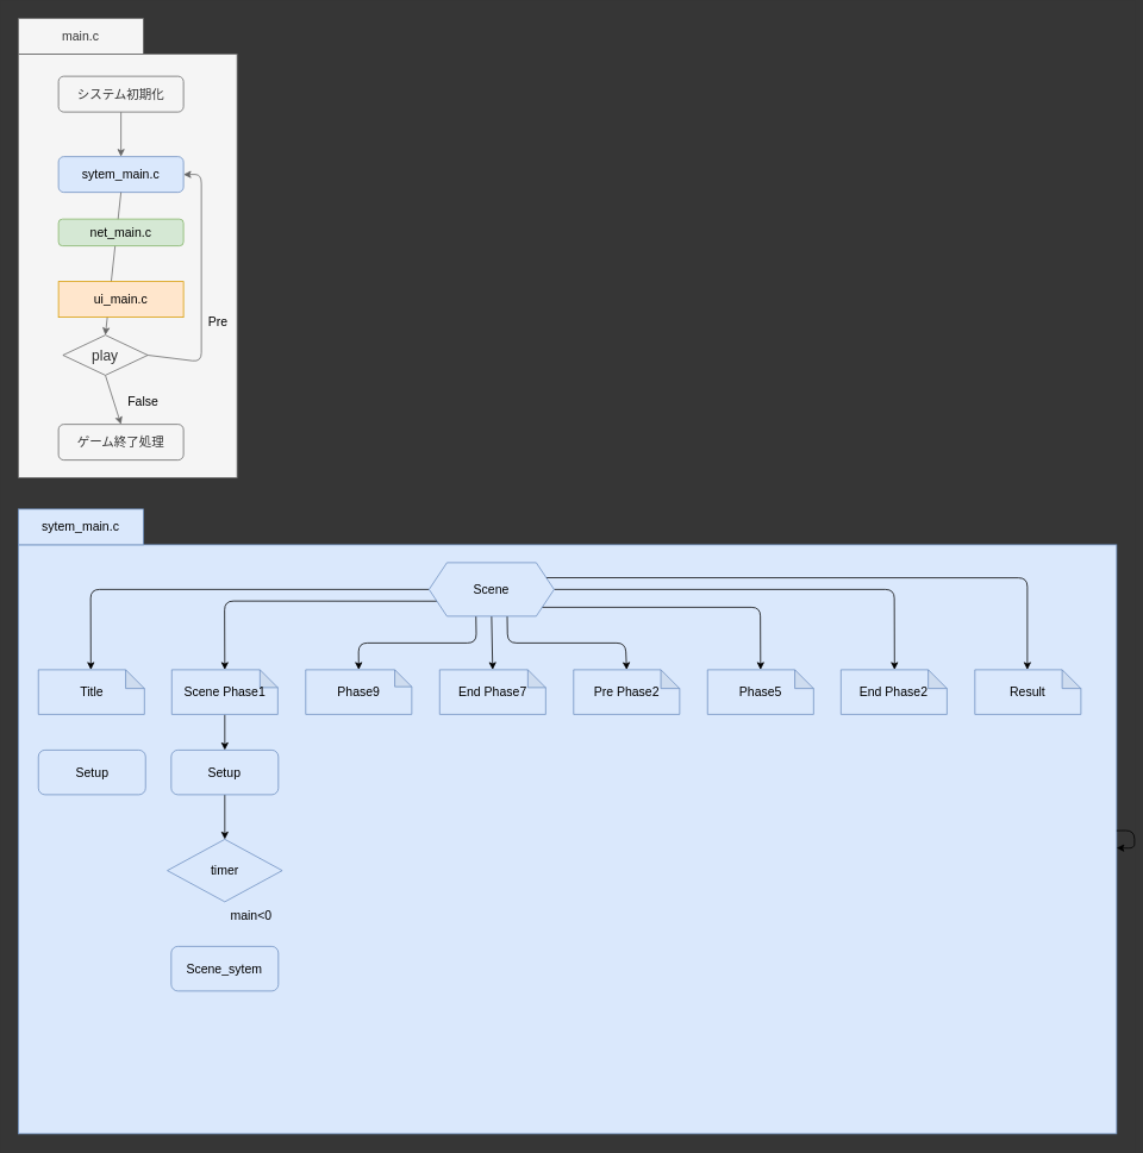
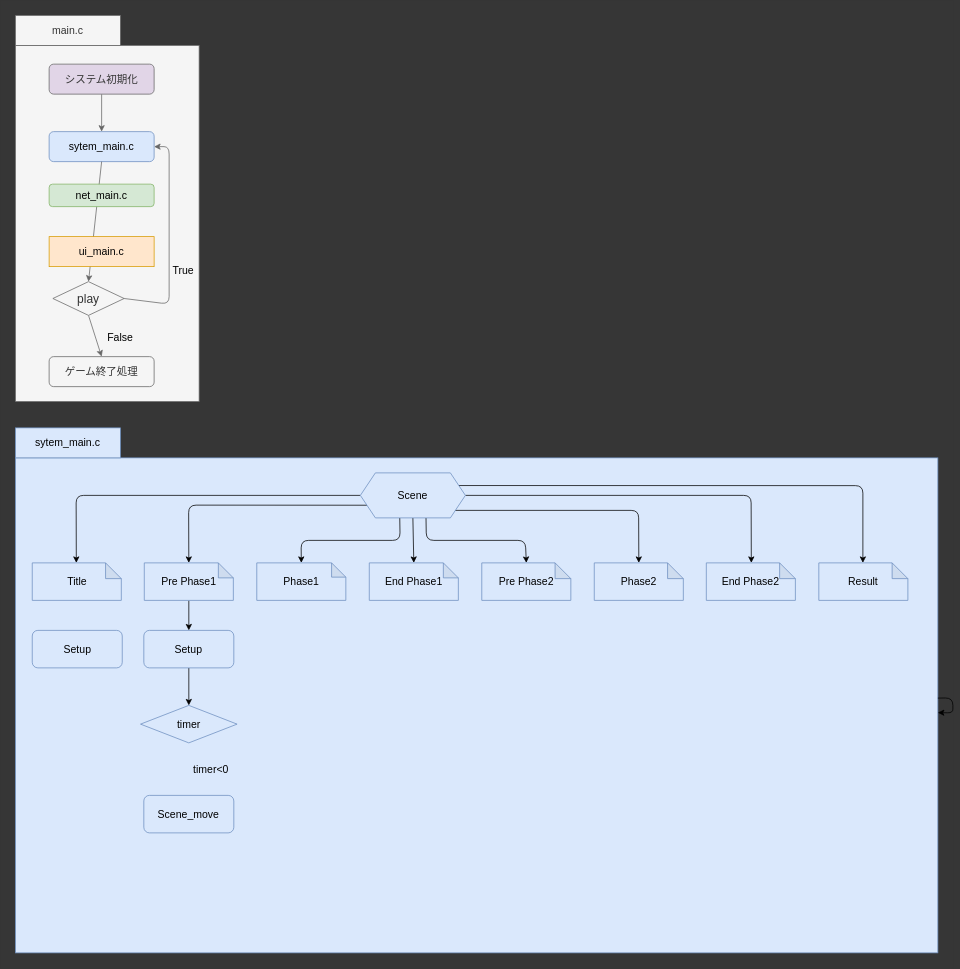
  <mxCell id="0" />
  <mxCell id="1" parent="0" />
  <mxCell id="2" value="" style="rounded=0;whiteSpace=wrap;html=1;fontSize=14;align=left;fillColor=#dae8fc;strokeColor=#6c8ebf;" parent="1" vertex="1"><mxGeometry x="20" y="610" width="1230" height="660" as="geometry" /></mxCell>
  <mxCell id="3" value="Title" style="shape=note;whiteSpace=wrap;html=1;backgroundOutline=1;darkOpacity=0.05;fontSize=14;fillColor=#dae8fc;strokeColor=#6c8ebf;fontColor=#000000;size=21;" parent="1" vertex="1"><mxGeometry x="42.5" y="750" width="118.75" height="50" as="geometry" /></mxCell>
  <mxCell id="4" value="" style="rounded=0;whiteSpace=wrap;html=1;fontSize=14;align=left;fillColor=#f5f5f5;fontColor=#333333;strokeColor=#666666;" parent="1" vertex="1"><mxGeometry x="20" y="60" width="245" height="475" as="geometry" /></mxCell>
  <mxCell id="5" style="html=1;exitX=0.5;exitY=1;exitDx=0;exitDy=0;entryX=0.5;entryY=0;entryDx=0;entryDy=0;fontSize=14;fontColor=#FFFFFF;elbow=vertical;rounded=1;fillColor=#f5f5f5;strokeColor=#666666;" parent="1" source="6" target="7" edge="1"><mxGeometry relative="1" as="geometry" /></mxCell>
- <mxCell id="6" value="&lt;font style=&quot;font-size: 14px;&quot;&gt;システム初期化&lt;/font&gt;" style="rounded=1;whiteSpace=wrap;html=1;fillColor=#f5f5f5;fontColor=#333333;strokeColor=#666666;" parent="1" vertex="1"><mxGeometry x="65" y="85" width="140" height="40" as="geometry" /></mxCell>
+ <mxCell id="6" value="&lt;font style=&quot;font-size: 14px;&quot;&gt;システム初期化&lt;/font&gt;" style="rounded=1;whiteSpace=wrap;html=1;fillColor=#e1d5e7;fontColor=#333333;strokeColor=#666666;" parent="1" vertex="1"><mxGeometry x="65" y="85" width="140" height="40" as="geometry" /></mxCell>
  <mxCell id="7" value="&lt;font style=&quot;font-size: 14px;&quot;&gt;sytem_main.c&lt;/font&gt;" style="rounded=1;whiteSpace=wrap;html=1;fillColor=#dae8fc;strokeColor=#6c8ebf;fontColor=#000000;" parent="1" vertex="1"><mxGeometry x="65" y="175" width="140" height="40" as="geometry" /></mxCell>
  <mxCell id="8" style="edgeStyle=none;html=1;exitX=0.5;exitY=1;exitDx=0;exitDy=0;entryX=0.5;entryY=1;entryDx=0;entryDy=0;fillColor=#f5f5f5;strokeColor=#666666;" parent="1" source="17" target="17" edge="1"><mxGeometry relative="1" as="geometry"><Array as="points"><mxPoint x="135" y="355" /></Array></mxGeometry></mxCell>
  <mxCell id="9" style="edgeStyle=none;html=1;exitX=0.5;exitY=1;exitDx=0;exitDy=0;fontSize=16;fillColor=#f5f5f5;strokeColor=#666666;" parent="1" source="11" edge="1"><mxGeometry relative="1" as="geometry"><mxPoint x="135" y="475" as="targetPoint" /></mxGeometry></mxCell>
  <mxCell id="10" style="edgeStyle=none;html=1;exitX=1;exitY=0.5;exitDx=0;exitDy=0;fontSize=16;entryX=1;entryY=0.5;entryDx=0;entryDy=0;fillColor=#f5f5f5;strokeColor=#666666;" parent="1" source="11" target="7" edge="1"><mxGeometry relative="1" as="geometry"><mxPoint x="225" y="165" as="targetPoint" /><Array as="points"><mxPoint x="225" y="405" /><mxPoint x="225" y="195" /></Array></mxGeometry></mxCell>
  <mxCell id="11" value="play" style="rhombus;whiteSpace=wrap;html=1;fontSize=16;fillColor=#f5f5f5;fontColor=#333333;strokeColor=#666666;" parent="1" vertex="1"><mxGeometry x="70" y="375" width="95" height="45" as="geometry" /></mxCell>
  <mxCell id="12" value="&lt;span style=&quot;font-size: 14px;&quot;&gt;ゲーム終了処理&lt;/span&gt;" style="rounded=1;whiteSpace=wrap;html=1;fillColor=#f5f5f5;fontColor=#333333;strokeColor=#666666;" parent="1" vertex="1"><mxGeometry x="65" y="475" width="140" height="40" as="geometry" /></mxCell>
  <mxCell id="13" value="" style="endArrow=classic;html=1;fontSize=14;fontColor=#FFFFFF;elbow=vertical;exitX=0.5;exitY=1;exitDx=0;exitDy=0;entryX=0.5;entryY=0;entryDx=0;entryDy=0;fillColor=#f5f5f5;strokeColor=#666666;" parent="1" source="7" target="11" edge="1"><mxGeometry width="50" height="50" relative="1" as="geometry"><mxPoint x="385" y="185" as="sourcePoint" /><mxPoint x="435" y="135" as="targetPoint" /></mxGeometry></mxCell>
  <mxCell id="14" value="&lt;font style=&quot;font-size: 14px;&quot;&gt;main.c&lt;/font&gt;" style="rounded=1;whiteSpace=wrap;html=1;arcSize=0;fillColor=#f5f5f5;fontColor=#333333;strokeColor=#666666;" parent="1" vertex="1"><mxGeometry x="20" y="20" width="140" height="40" as="geometry" /></mxCell>
  <mxCell id="15" value="&lt;font style=&quot;font-size: 14px;&quot;&gt;sytem_main.c&lt;/font&gt;" style="rounded=1;whiteSpace=wrap;html=1;arcSize=0;fillColor=#dae8fc;strokeColor=#6c8ebf;fontColor=#000000;" parent="1" vertex="1"><mxGeometry x="20" y="570" width="140" height="40" as="geometry" /></mxCell>
  <mxCell id="16" value="&lt;font style=&quot;font-size: 14px;&quot;&gt;net_main.c&lt;/font&gt;" style="rounded=1;whiteSpace=wrap;html=1;fillColor=#d5e8d4;strokeColor=#82b366;fontColor=#000000;" parent="1" vertex="1"><mxGeometry x="65" y="245" width="140" height="30" as="geometry" /></mxCell>
  <mxCell id="17" value="&lt;font style=&quot;font-size: 14px;&quot;&gt;ui_main.c&lt;/font&gt;" style="whiteSpace=wrap;html=1;fillColor=#ffe6cc;strokeColor=#d79b00;fontColor=#000000;rounded=0;" parent="1" vertex="1"><mxGeometry x="65" y="315" width="140" height="40" as="geometry" /></mxCell>
- <mxCell id="18" value="Pre" style="text;html=1;strokeColor=none;fillColor=none;align=center;verticalAlign=middle;whiteSpace=wrap;rounded=0;fontSize=14;fontColor=#000000;" parent="1" vertex="1"><mxGeometry x="213.75" y="345" width="60" height="30" as="geometry" /></mxCell>
+ <mxCell id="18" value="True" style="text;html=1;strokeColor=none;fillColor=none;align=center;verticalAlign=middle;whiteSpace=wrap;rounded=0;fontSize=14;fontColor=#000000;" parent="1" vertex="1"><mxGeometry x="213.75" y="345" width="60" height="30" as="geometry" /></mxCell>
  <mxCell id="19" value="False" style="text;html=1;strokeColor=none;fillColor=none;align=center;verticalAlign=middle;whiteSpace=wrap;rounded=0;fontSize=14;fontColor=#000000;" parent="1" vertex="1"><mxGeometry x="130" y="435" width="60" height="30" as="geometry" /></mxCell>
  <mxCell id="20" style="edgeStyle=none;rounded=1;html=1;exitX=0.5;exitY=1;exitDx=0;exitDy=0;entryX=0.5;entryY=0;entryDx=0;entryDy=0;strokeColor=#000000;fontSize=14;fontColor=#000000;elbow=vertical;" parent="1" source="28" edge="1"><mxGeometry relative="1" as="geometry"><mxPoint x="551.25" y="750" as="targetPoint" /></mxGeometry></mxCell>
  <mxCell id="21" style="edgeStyle=none;rounded=1;html=1;exitX=0.375;exitY=1;exitDx=0;exitDy=0;entryX=0.5;entryY=0;entryDx=0;entryDy=0;strokeColor=#000000;fontSize=14;fontColor=#000000;elbow=vertical;" parent="1" source="28" edge="1"><mxGeometry relative="1" as="geometry"><mxPoint x="401.25" y="750" as="targetPoint" /><Array as="points"><mxPoint x="533" y="720" /><mxPoint x="401" y="720" /></Array></mxGeometry></mxCell>
  <mxCell id="22" style="edgeStyle=none;rounded=1;html=1;exitX=0.625;exitY=1;exitDx=0;exitDy=0;entryX=0.5;entryY=0;entryDx=0;entryDy=0;strokeColor=#000000;fontSize=14;fontColor=#000000;elbow=vertical;" parent="1" source="28" edge="1"><mxGeometry relative="1" as="geometry"><mxPoint x="701.25" y="750" as="targetPoint" /><Array as="points"><mxPoint x="568" y="720" /><mxPoint x="700" y="720" /></Array></mxGeometry></mxCell>
  <mxCell id="23" style="edgeStyle=none;rounded=1;html=1;exitX=0;exitY=0.75;exitDx=0;exitDy=0;entryX=0.5;entryY=0;entryDx=0;entryDy=0;strokeColor=#000000;fontSize=14;fontColor=#000000;elbow=vertical;startArrow=none;" parent="1" source="28" edge="1"><mxGeometry relative="1" as="geometry"><mxPoint x="251.25" y="750" as="targetPoint" /><Array as="points"><mxPoint x="251" y="673" /></Array></mxGeometry></mxCell>
  <mxCell id="24" style="edgeStyle=none;rounded=1;html=1;exitX=0;exitY=0.5;exitDx=0;exitDy=0;entryX=0.5;entryY=0;entryDx=0;entryDy=0;strokeColor=#000000;fontSize=14;fontColor=#000000;elbow=vertical;" parent="1" source="28" edge="1"><mxGeometry relative="1" as="geometry"><mxPoint x="101.25" y="750" as="targetPoint" /><Array as="points"><mxPoint x="101" y="660" /></Array></mxGeometry></mxCell>
  <mxCell id="25" style="edgeStyle=none;rounded=1;html=1;entryX=0.5;entryY=0;entryDx=0;entryDy=0;strokeColor=#000000;fontSize=14;fontColor=#000000;elbow=vertical;" parent="1" edge="1"><mxGeometry relative="1" as="geometry"><mxPoint x="600" y="680" as="sourcePoint" /><mxPoint x="851.25" y="750" as="targetPoint" /><Array as="points"><mxPoint x="851" y="680" /></Array></mxGeometry></mxCell>
  <mxCell id="26" style="edgeStyle=none;rounded=1;html=1;exitX=1;exitY=0.5;exitDx=0;exitDy=0;entryX=0.5;entryY=0;entryDx=0;entryDy=0;strokeColor=#000000;fontSize=14;fontColor=#000000;elbow=vertical;" parent="1" source="28" edge="1"><mxGeometry relative="1" as="geometry"><mxPoint x="1001.25" y="750" as="targetPoint" /><Array as="points"><mxPoint x="1001" y="660" /></Array></mxGeometry></mxCell>
  <mxCell id="27" style="edgeStyle=none;rounded=1;html=1;exitX=1;exitY=0.25;exitDx=0;exitDy=0;entryX=0.5;entryY=0;entryDx=0;entryDy=0;strokeColor=#000000;fontSize=14;fontColor=#000000;elbow=vertical;" parent="1" source="28" edge="1"><mxGeometry relative="1" as="geometry"><mxPoint x="1150" y="750" as="targetPoint" /><Array as="points"><mxPoint x="1150" y="647" /></Array></mxGeometry></mxCell>
  <mxCell id="28" value="&lt;font color=&quot;#000000&quot;&gt;Scene&lt;/font&gt;" style="shape=hexagon;perimeter=hexagonPerimeter2;whiteSpace=wrap;html=1;fixedSize=1;fontSize=14;fillColor=#dae8fc;strokeColor=#6c8ebf;" parent="1" vertex="1"><mxGeometry x="480" y="630" width="140" height="60" as="geometry" /></mxCell>
  <mxCell id="29" value="" style="endArrow=classic;html=1;rounded=1;fontSize=14;fontColor=#000000;elbow=vertical;strokeColor=#000000;" parent="1" source="2" target="2" edge="1"><mxGeometry width="50" height="50" relative="1" as="geometry"><mxPoint x="510" y="990" as="sourcePoint" /><mxPoint x="560" y="940" as="targetPoint" /></mxGeometry></mxCell>
  <mxCell id="30" style="edgeStyle=none;rounded=1;html=1;exitX=0.5;exitY=1;exitDx=0;exitDy=0;entryX=0.5;entryY=0;entryDx=0;entryDy=0;strokeColor=#000000;fontSize=14;fontColor=#000000;elbow=vertical;" parent="1" target="33" edge="1"><mxGeometry relative="1" as="geometry"><mxPoint x="251.25" y="800" as="sourcePoint" /></mxGeometry></mxCell>
- <mxCell id="31" value="timer" style="rhombus;whiteSpace=wrap;html=1;fontSize=14;fillColor=#dae8fc;strokeColor=#6c8ebf;fontColor=#000000;" parent="1" vertex="1"><mxGeometry x="186.87" y="940" width="128.75" height="70" as="geometry" /></mxCell>
+ <mxCell id="31" value="timer" style="rhombus;whiteSpace=wrap;html=1;fontSize=14;fillColor=#dae8fc;strokeColor=#6c8ebf;fontColor=#000000;" parent="1" vertex="1"><mxGeometry x="186.87" y="940" width="128.75" height="50" as="geometry" /></mxCell>
  <mxCell id="32" style="edgeStyle=none;rounded=1;html=1;exitX=0.5;exitY=1;exitDx=0;exitDy=0;entryX=0.5;entryY=0;entryDx=0;entryDy=0;strokeColor=#000000;fontSize=14;fontColor=#000000;elbow=vertical;" parent="1" source="33" target="31" edge="1"><mxGeometry relative="1" as="geometry" /></mxCell>
  <mxCell id="33" value="Setup" style="rounded=1;whiteSpace=wrap;html=1;fontSize=14;fillColor=#dae8fc;strokeColor=#6c8ebf;fontColor=#000000;" parent="1" vertex="1"><mxGeometry x="191.25" y="840" width="120" height="50" as="geometry" /></mxCell>
- <mxCell id="34" value="Scene_sytem" style="rounded=1;whiteSpace=wrap;html=1;fontSize=14;fillColor=#dae8fc;strokeColor=#6c8ebf;fontColor=#000000;" parent="1" vertex="1"><mxGeometry x="191.25" y="1060" width="120" height="50" as="geometry" /></mxCell>
- <mxCell id="35" value="End Phase7" style="shape=note;whiteSpace=wrap;html=1;backgroundOutline=1;darkOpacity=0.05;fontSize=14;fillColor=#dae8fc;strokeColor=#6c8ebf;fontColor=#000000;size=20;" parent="1" vertex="1"><mxGeometry x="491.88" y="750" width="118.75" height="50" as="geometry" /></mxCell>
- <mxCell id="36" value="Phase9" style="shape=note;whiteSpace=wrap;html=1;backgroundOutline=1;darkOpacity=0.05;fontSize=14;fillColor=#dae8fc;strokeColor=#6c8ebf;fontColor=#000000;size=19;" parent="1" vertex="1"><mxGeometry x="341.87" y="750" width="118.75" height="50" as="geometry" /></mxCell>
+ <mxCell id="34" value="Scene_move" style="rounded=1;whiteSpace=wrap;html=1;fontSize=14;fillColor=#dae8fc;strokeColor=#6c8ebf;fontColor=#000000;" parent="1" vertex="1"><mxGeometry x="191.25" y="1060" width="120" height="50" as="geometry" /></mxCell>
+ <mxCell id="35" value="End Phase1" style="shape=note;whiteSpace=wrap;html=1;backgroundOutline=1;darkOpacity=0.05;fontSize=14;fillColor=#dae8fc;strokeColor=#6c8ebf;fontColor=#000000;size=20;" parent="1" vertex="1"><mxGeometry x="491.88" y="750" width="118.75" height="50" as="geometry" /></mxCell>
+ <mxCell id="36" value="Phase1" style="shape=note;whiteSpace=wrap;html=1;backgroundOutline=1;darkOpacity=0.05;fontSize=14;fillColor=#dae8fc;strokeColor=#6c8ebf;fontColor=#000000;size=19;" parent="1" vertex="1"><mxGeometry x="341.87" y="750" width="118.75" height="50" as="geometry" /></mxCell>
  <mxCell id="37" value="Pre Phase2" style="shape=note;whiteSpace=wrap;html=1;backgroundOutline=1;darkOpacity=0.05;fontSize=14;fillColor=#dae8fc;strokeColor=#6c8ebf;fontColor=#000000;size=21;" parent="1" vertex="1"><mxGeometry x="641.87" y="750" width="118.75" height="50" as="geometry" /></mxCell>
- <mxCell id="38" value="Phase5" style="shape=note;whiteSpace=wrap;html=1;backgroundOutline=1;darkOpacity=0.05;fontSize=14;fillColor=#dae8fc;strokeColor=#6c8ebf;fontColor=#000000;size=21;" parent="1" vertex="1"><mxGeometry x="791.87" y="750" width="118.75" height="50" as="geometry" /></mxCell>
+ <mxCell id="38" value="Phase2" style="shape=note;whiteSpace=wrap;html=1;backgroundOutline=1;darkOpacity=0.05;fontSize=14;fillColor=#dae8fc;strokeColor=#6c8ebf;fontColor=#000000;size=21;" parent="1" vertex="1"><mxGeometry x="791.87" y="750" width="118.75" height="50" as="geometry" /></mxCell>
  <mxCell id="39" value="End Phase2" style="shape=note;whiteSpace=wrap;html=1;backgroundOutline=1;darkOpacity=0.05;fontSize=14;fillColor=#dae8fc;strokeColor=#6c8ebf;fontColor=#000000;size=21;" parent="1" vertex="1"><mxGeometry x="941.25" y="750" width="118.75" height="50" as="geometry" /></mxCell>
  <mxCell id="40" value="Result" style="shape=note;whiteSpace=wrap;html=1;backgroundOutline=1;darkOpacity=0.05;fontSize=14;fillColor=#dae8fc;strokeColor=#6c8ebf;fontColor=#000000;size=21;" parent="1" vertex="1"><mxGeometry x="1091.25" y="750" width="118.75" height="50" as="geometry" /></mxCell>
- <mxCell id="41" value="Scene Phase1" style="shape=note;whiteSpace=wrap;html=1;backgroundOutline=1;darkOpacity=0.05;fontSize=14;fillColor=#dae8fc;strokeColor=#6c8ebf;fontColor=#000000;size=20;" parent="1" vertex="1"><mxGeometry x="191.88" y="750" width="118.75" height="50" as="geometry" /></mxCell>
- <mxCell id="42" value="main&amp;lt;0" style="text;html=1;strokeColor=none;fillColor=none;align=center;verticalAlign=middle;whiteSpace=wrap;rounded=0;fontSize=14;fontColor=#000000;" parent="1" vertex="1"><mxGeometry x="250.63" y="1010" width="60" height="30" as="geometry" /></mxCell>
+ <mxCell id="41" value="Pre Phase1" style="shape=note;whiteSpace=wrap;html=1;backgroundOutline=1;darkOpacity=0.05;fontSize=14;fillColor=#dae8fc;strokeColor=#6c8ebf;fontColor=#000000;size=20;" parent="1" vertex="1"><mxGeometry x="191.88" y="750" width="118.75" height="50" as="geometry" /></mxCell>
+ <mxCell id="42" value="timer&amp;lt;0" style="text;html=1;strokeColor=none;fillColor=none;align=center;verticalAlign=middle;whiteSpace=wrap;rounded=0;fontSize=14;fontColor=#000000;" parent="1" vertex="1"><mxGeometry x="250.63" y="1010" width="60" height="30" as="geometry" /></mxCell>
  <mxCell id="43" value="Setup" style="rounded=1;whiteSpace=wrap;html=1;fontSize=14;fillColor=#dae8fc;strokeColor=#6c8ebf;fontColor=#000000;" parent="1" vertex="1"><mxGeometry x="42.5" y="840" width="120" height="50" as="geometry" /></mxCell>
